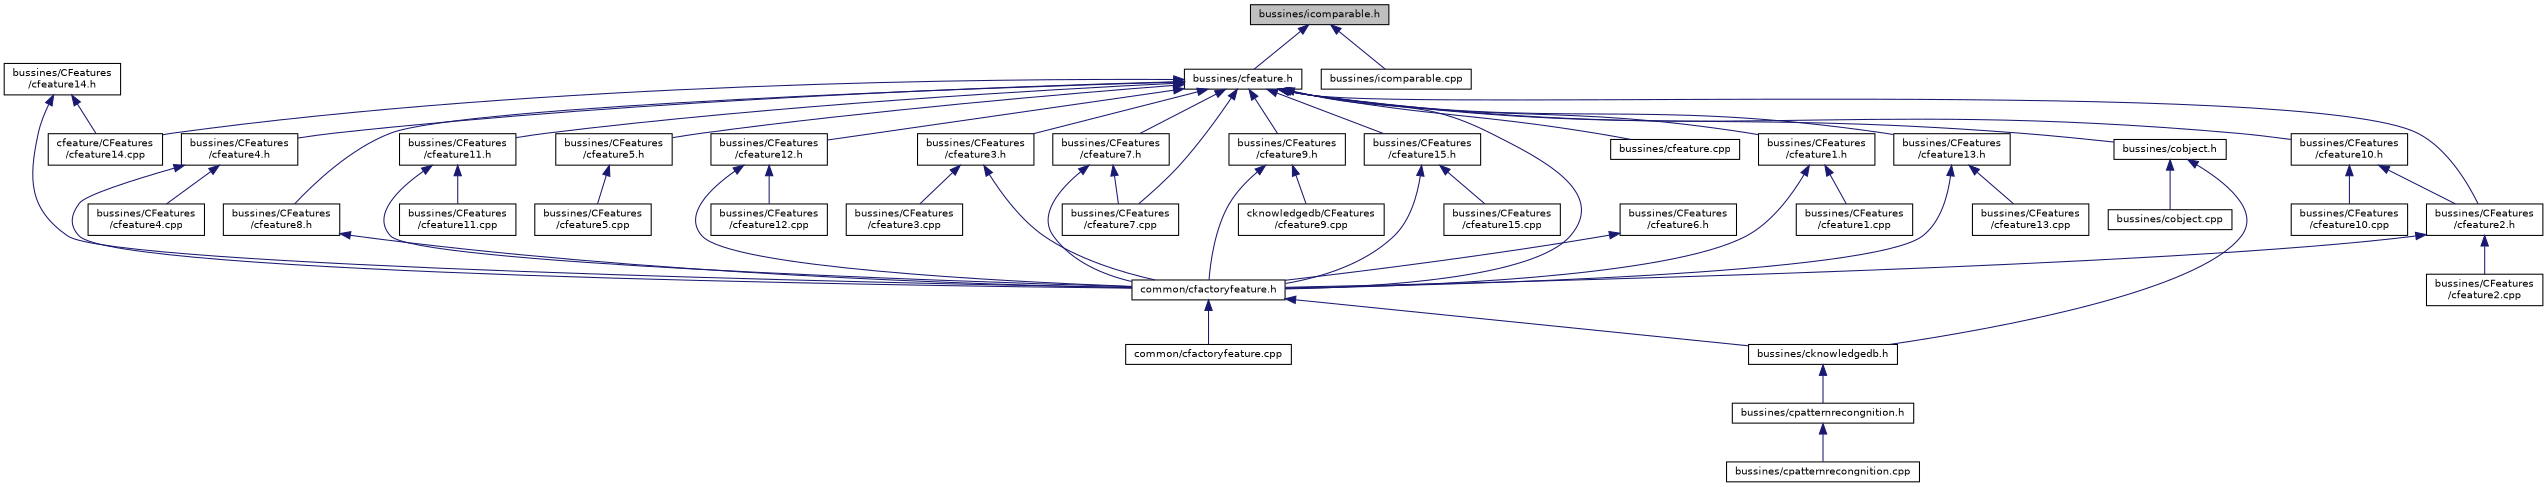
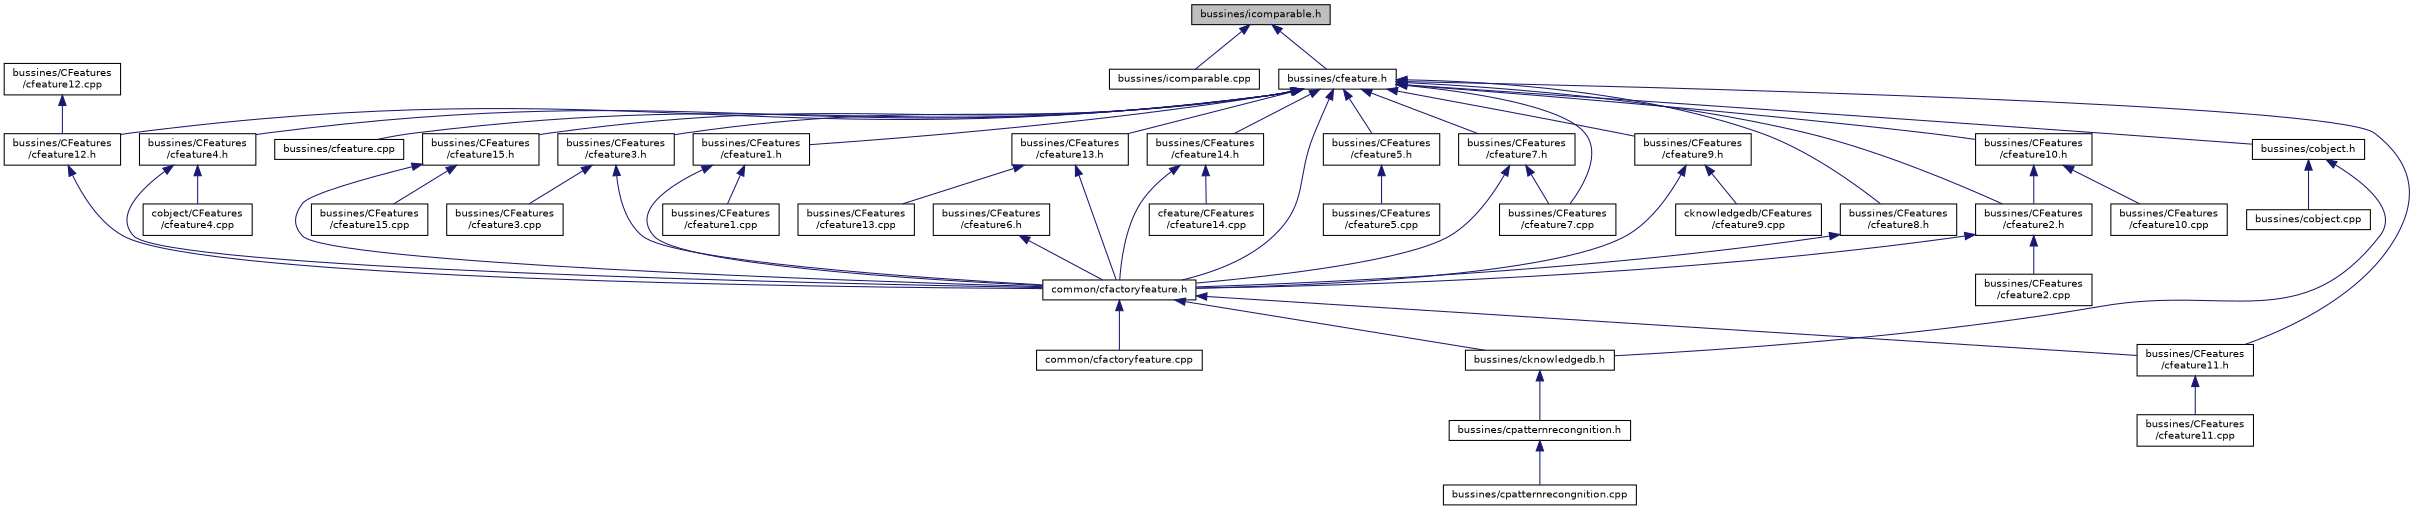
  digraph {
    node [color=black fillcolor=white fontname=Helvetica fontsize=10 shape=record style=filled]
    edge [color=midnightblue dir=back fontname=Helvetica fontsize=10 labelfontname=Helvetica labelfontsize=10 style=solid]
    n1 [fillcolor=grey75 fontcolor=black height=0.2 label="bussines/icomparable.h" width=0.4]
    n2 [height=0.2 label="bussines/cfeature.h" width=0.4]
    n3 [height=0.2 label="bussines/icomparable.cpp" width=0.4]
    n4 [height=0.2 label="bussines/cfeature.cpp" width=0.4]
    n5 [height=0.2 label="bussines/CFeatures\l/cfeature1.h" width=0.4]
    n6 [height=0.2 label="common/cfactoryfeature.h" width=0.4]
    n7 [height=0.2 label="bussines/CFeatures\l/cfeature10.h" width=0.4]
    n8 [height=0.2 label="bussines/CFeatures\l/cfeature11.h" width=0.4]
    n9 [height=0.2 label="bussines/CFeatures\l/cfeature12.h" width=0.4]
    n10 [height=0.2 label="bussines/CFeatures\l/cfeature13.h" width=0.4]
    n11 [height=0.2 label="bussines/CFeatures\l/cfeature14.h" width=0.4]
    n12 [height=0.2 label="bussines/CFeatures\l/cfeature15.h" width=0.4]
    n13 [height=0.2 label="bussines/CFeatures\l/cfeature2.h" width=0.4]
    n14 [height=0.2 label="bussines/CFeatures\l/cfeature3.h" width=0.4]
    n15 [height=0.2 label="bussines/CFeatures\l/cfeature4.h" width=0.4]
    n16 [height=0.2 label="bussines/CFeatures\l/cfeature5.h" width=0.4]
    n17 [height=0.2 label="bussines/CFeatures\l/cfeature7.h" width=0.4]
    n18 [height=0.2 label="bussines/CFeatures\l/cfeature8.h" width=0.4]
    n19 [height=0.2 label="bussines/CFeatures\l/cfeature9.h" width=0.4]
    n20 [height=0.2 label="bussines/cobject.h" width=0.4]
    n21 [height=0.2 label="bussines/CFeatures\l/cfeature7.cpp" width=0.4]
    n22 [height=0.2 label="bussines/CFeatures\l/cfeature1.cpp" width=0.4]
    n23 [height=0.2 label="bussines/cknowledgedb.h" width=0.4]
    n24 [height=0.2 label="common/cfactoryfeature.cpp" width=0.4]
    n25 [height=0.2 label="bussines/CFeatures\l/cfeature10.cpp" width=0.4]
    n26 [height=0.2 label="bussines/CFeatures\l/cfeature11.cpp" width=0.4]
    n27 [height=0.2 label="bussines/CFeatures\l/cfeature12.cpp" width=0.4]
    n28 [height=0.2 label="bussines/CFeatures\l/cfeature13.cpp" width=0.4]
    n29 [height=0.2 label="cfeature/CFeatures\l/cfeature14.cpp" width=0.4]
    n30 [height=0.2 label="bussines/CFeatures\l/cfeature15.cpp" width=0.4]
    n31 [height=0.2 label="bussines/CFeatures\l/cfeature2.cpp" width=0.4]
    n32 [height=0.2 label="bussines/CFeatures\l/cfeature3.cpp" width=0.4]
-   n33 [height=0.2 label="bussines/CFeatures\l/cfeature4.cpp" width=0.4]
+   n33 [height=0.2 label="cobject/CFeatures\l/cfeature4.cpp" width=0.4]
    n34 [height=0.2 label="bussines/CFeatures\l/cfeature5.cpp" width=0.4]
    n35 [height=0.2 label="bussines/CFeatures\l/cfeature6.h" width=0.4]
    n36 [height=0.2 label="cknowledgedb/CFeatures\l/cfeature9.cpp" width=0.4]
    n37 [height=0.2 label="bussines/cobject.cpp" width=0.4]
    n38 [height=0.2 label="bussines/cpatternrecongnition.h" width=0.4]
    n39 [height=0.2 label="bussines/cpatternrecongnition.cpp" width=0.4]
    n1 -> n2
    n1 -> n3
    n2 -> n4
    n2 -> n5
    n2 -> n6
    n2 -> n7
    n2 -> n8
    n2 -> n9
    n2 -> n10
-   n2 -> n29
+   n2 -> n11
    n2 -> n12
    n2 -> n13
    n2 -> n14
    n2 -> n15
    n2 -> n16
    n2 -> n17
    n2 -> n18
    n2 -> n19
    n2 -> n20
    n2 -> n21
    n5 -> n6
    n5 -> n22
    n6 -> n23
    n6 -> n24
    n7 -> n13
    n7 -> n25
-   n8 -> n6
+   n6 -> n8
    n8 -> n26
    n9 -> n6
-   n9 -> n27
+   n27 -> n9
    n10 -> n6
    n10 -> n28
    n11 -> n6
    n11 -> n29
    n12 -> n6
    n12 -> n30
    n13 -> n6
    n13 -> n31
    n14 -> n6
    n14 -> n32
    n15 -> n6
    n15 -> n33
    n16 -> n34
    n17 -> n6
    n17 -> n21
    n18 -> n6
    n19 -> n6
    n19 -> n36
    n20 -> n23
    n20 -> n37
    n23 -> n38
    n35 -> n6
    n38 -> n39
  }
